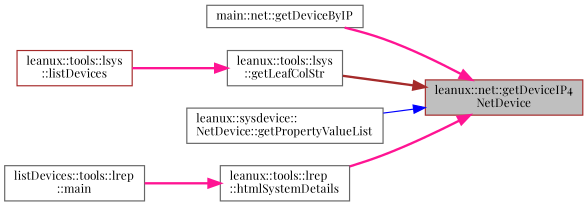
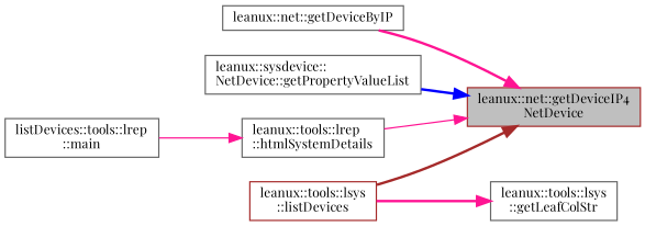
  digraph {
    fontname="Playfair Display"
    rankdir=RL
    node [color=gray40 fontname="Playfair Display" fontsize=10 shape=record]
    edge [color=deeppink dir=back fontname="Playfair Display" fontsize=10 labelfontname=Helvetica labelfontsize=10 style=bold]
    n1 [color=brown fillcolor=grey75 fontcolor=black height=0.2 label="leanux::net::getDeviceIP4\lNetDevice" style=filled width=0.4]
-   n2 [height=0.2 label="main::net::getDeviceByIP" width=0.4]
+   n2 [height=0.2 label="leanux::net::getDeviceByIP" width=0.4]
    n3 [height=0.2 label="leanux::tools::lsys\l::getLeafColStr" width=0.4]
    n4 [height=0.2 label="leanux::sysdevice::\lNetDevice::getPropertyValueList" width=0.4]
    n5 [height=0.2 label="leanux::tools::lrep\l::htmlSystemDetails" width=0.4]
    n6 [color=brown height=0.2 label="leanux::tools::lsys\l::listDevices" width=0.4]
    n7 [height=0.2 label="listDevices::tools::lrep\l::main" width=0.4]
    n1 -> n2
-   n1 -> n3 [color=brown]
-   n1 -> n4 [color=blue style=solid]
-   n1 -> n5
+   n1 -> n6 [color=brown]
+   n1 -> n4 [color=blue]
+   n1 -> n5 [style=solid]
    n3 -> n6
-   n5 -> n7
+   n5 -> n7 [style=solid]
  }
